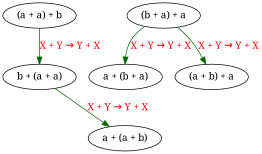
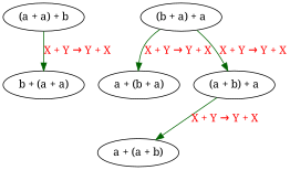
  digraph {
    fontname="Noto Serif"
    node [color=black fontname="Noto Serif" style=solid]
    edge [color=darkgreen fontname="Noto Serif" style=solid]
    n1 [label="(a + a) + b"]
    n2 [label="b + (a + a)"]
    n3 [label="a + (b + a)"]
    n4 [label="(b + a) + a"]
    n5 [label="(a + b) + a"]
    n6 [label="a + (a + b)"]
    n1 -> n2 [label=<<font color ="red">X + Y → Y + X</font><br/>>]
    n4 -> n3 [label=<<font color ="red">X + Y → Y + X</font><br/>>]
    n4 -> n5 [label=<<font color ="red">X + Y → Y + X</font><br/>>]
-   n2 -> n6 [label=<<font color ="red">X + Y → Y + X</font><br/>>]
+   n5 -> n6 [label=<<font color ="red">X + Y → Y + X</font><br/>>]
  }
